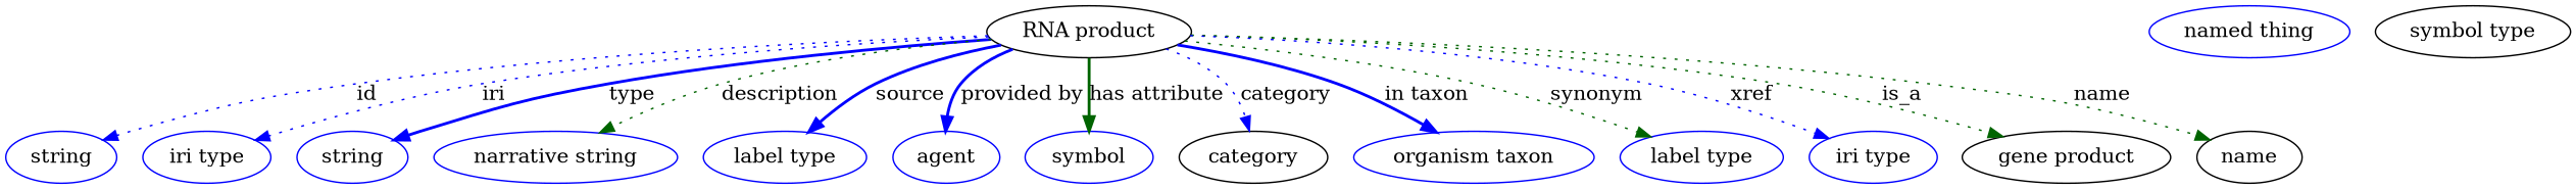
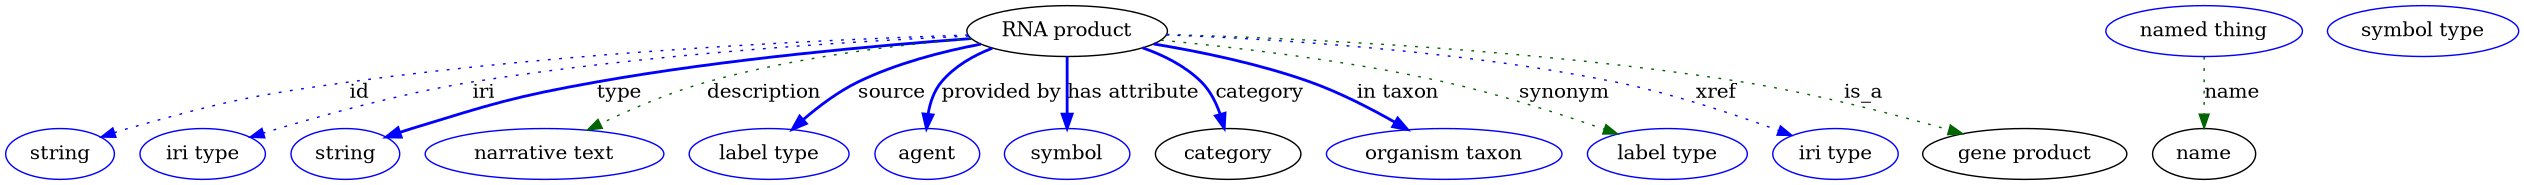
  digraph {
    node [color=blue]
    edge [color=blue style=dotted]
    n1 [height=0.5 label="RNA product" width=1.6249 color=""]
    "gene product" [height=0.5 width=1.5707 color=""]
    n3 [height=0.5 label=string width=0.84854]
    n4 [height=0.5 label="iri type" width=1.011]
    n5 [height=0.5 label=string width=0.84854]
-   n6 [height=0.5 label="narrative string" width=1.6068]
+   n6 [height=0.5 label="narrative text" width=1.6068]
    n7 [height=0.5 label="label type" width=1.2638]
    n8 [height=0.5 label=agent width=0.83048]
    n9 [height=0.5 label=symbol width=1.1193]
    category [height=0.5 width=1.1374 color=""]
    n11 [height=0.5 label="organism taxon" width=1.8234]
    name [height=0.5 width=0.84854 color=""]
    n13 [height=0.5 label="label type" width=1.2638]
    n14 [height=0.5 label="iri type" width=1.011]
    n15 [height=0.5 label="named thing" width=1.5346]
-   n16 [color=black height=0.5 label="symbol type" width=1.5165]
+   n16 [height=0.5 label="symbol type" width=1.5165]
    n1 -> "gene product" [color=darkgreen label=is_a]
    n1 -> n3 [label=id]
    n1 -> n4 [label=iri]
    n1 -> n5 [label=type style=bold]
    n1 -> n6 [color=darkgreen label=description]
    n1 -> n7 [label=source style=bold]
    n1 -> n8 [label="provided by" style=bold]
-   n1 -> n9 [color=darkgreen label="has attribute" style=bold]
-   n1 -> category [label=category]
+   n1 -> n9 [label="has attribute" style=bold]
+   n1 -> category [label=category style=bold]
    n1 -> n11 [label="in taxon" style=bold]
-   n1 -> name [color=darkgreen label=name]
+   n15 -> name [color=darkgreen label=name]
    n1 -> n13 [color=darkgreen label=synonym]
    n1 -> n14 [label=xref]
  }
